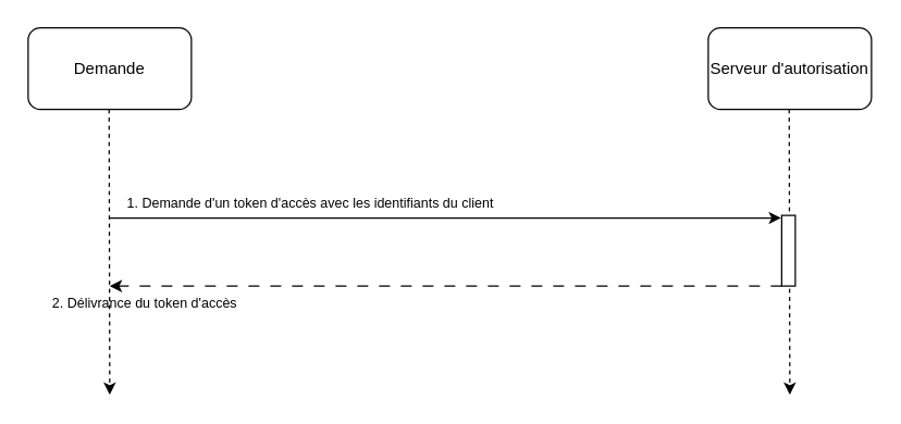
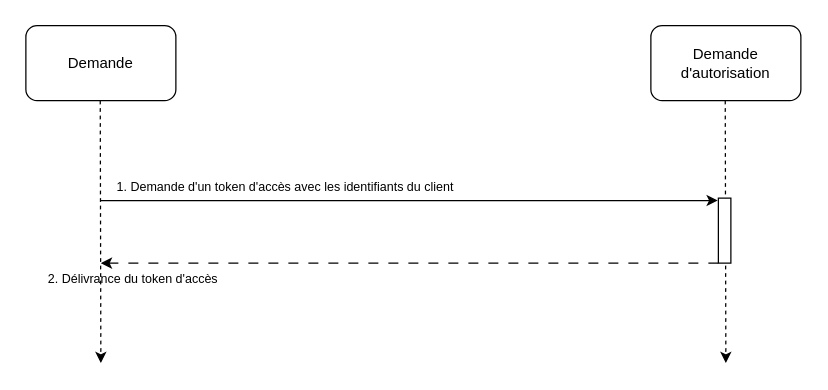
  <mxCell id="0" />
  <mxCell id="1" parent="0" />
- <mxCell id="2" value="Serveur d'autorisation" style="rounded=1;whiteSpace=wrap;html=1;" vertex="1" parent="1"><mxGeometry x="520" y="20" width="120" height="60" as="geometry" /></mxCell>
+ <mxCell id="2" value="Demande d'autorisation" style="rounded=1;whiteSpace=wrap;html=1;" vertex="1" parent="1"><mxGeometry x="520" y="20" width="120" height="60" as="geometry" /></mxCell>
  <mxCell id="3" value="Demande" style="rounded=1;whiteSpace=wrap;html=1;" vertex="1" parent="1"><mxGeometry x="20" y="20" width="120" height="60" as="geometry" /></mxCell>
  <mxCell id="4" value="" style="endArrow=classic;html=1;rounded=0;exitX=0.5;exitY=1;exitDx=0;exitDy=0;dashed=1;" edge="1" parent="1"><mxGeometry width="50" height="50" relative="1" as="geometry"><mxPoint x="79.5" y="80" as="sourcePoint" /><mxPoint x="80" y="290" as="targetPoint" /><Array as="points" /></mxGeometry></mxCell>
  <mxCell id="5" value="1. Demande d'un token d'accès avec les identifiants du client" style="text;whiteSpace=wrap;fontSize=10;" vertex="1" parent="1"><mxGeometry x="91" y="137" width="299" height="30" as="geometry" /></mxCell>
  <mxCell id="6" value="" style="endArrow=classic;html=1;rounded=0;exitX=0.5;exitY=1;exitDx=0;exitDy=0;dashed=1;" edge="1" parent="1"><mxGeometry width="50" height="50" relative="1" as="geometry"><mxPoint x="579.5" y="80" as="sourcePoint" /><mxPoint x="580" y="290" as="targetPoint" /></mxGeometry></mxCell>
  <mxCell id="7" value="" style="endArrow=classic;html=1;rounded=0;entryX=-0.048;entryY=0.037;entryDx=0;entryDy=0;entryPerimeter=0;" edge="1" parent="1" target="8"><mxGeometry width="50" height="50" relative="1" as="geometry"><mxPoint x="80" y="160" as="sourcePoint" /><mxPoint x="330" y="160" as="targetPoint" /></mxGeometry></mxCell>
  <mxCell id="8" value="" style="rounded=0;whiteSpace=wrap;html=1;" vertex="1" parent="1"><mxGeometry x="574" y="158" width="10" height="52" as="geometry" /></mxCell>
  <mxCell id="9" value="" style="endArrow=classic;html=1;rounded=0;dashed=1;dashPattern=8 8;exitX=0;exitY=1;exitDx=0;exitDy=0;" edge="1" parent="1" source="8"><mxGeometry width="50" height="50" relative="1" as="geometry"><mxPoint x="570" y="210" as="sourcePoint" /><mxPoint x="80" y="210" as="targetPoint" /></mxGeometry></mxCell>
  <mxCell id="10" value="2. Délivrance du token d'accès" style="text;whiteSpace=wrap;fontSize=10;" vertex="1" parent="1"><mxGeometry x="36" y="210" width="279" height="20" as="geometry" /></mxCell>
